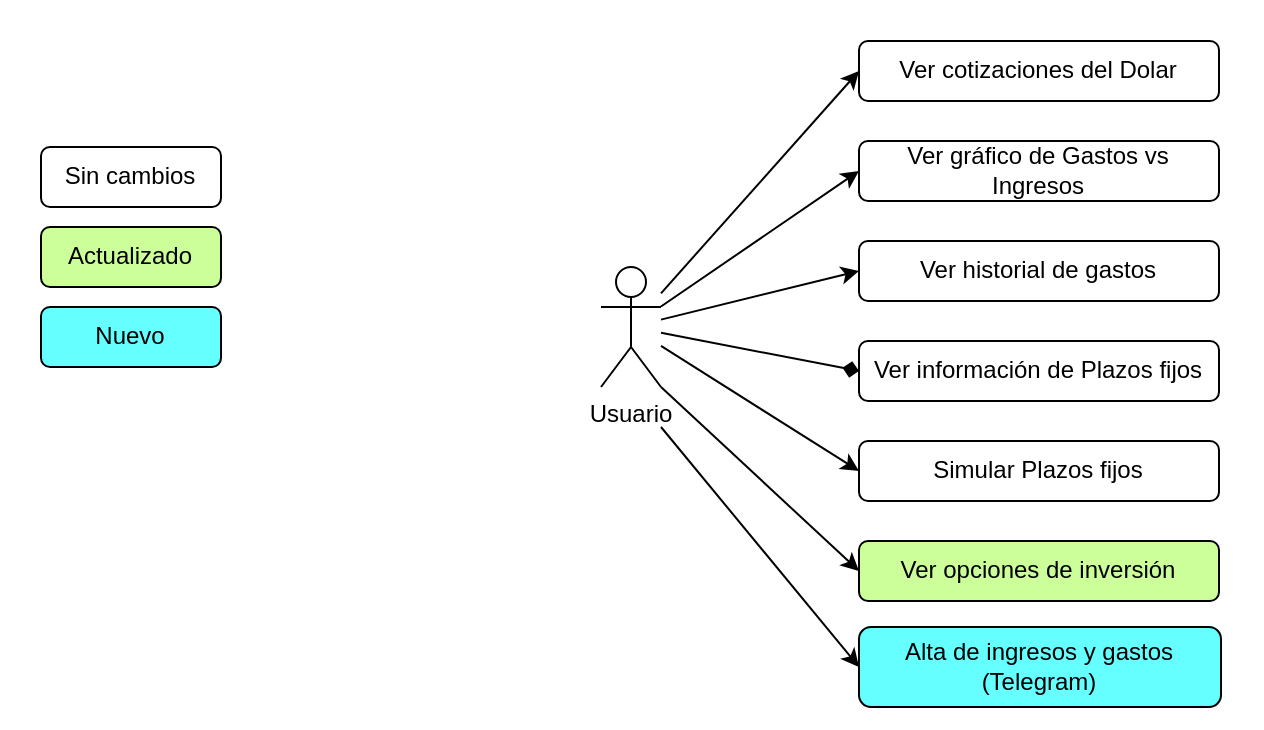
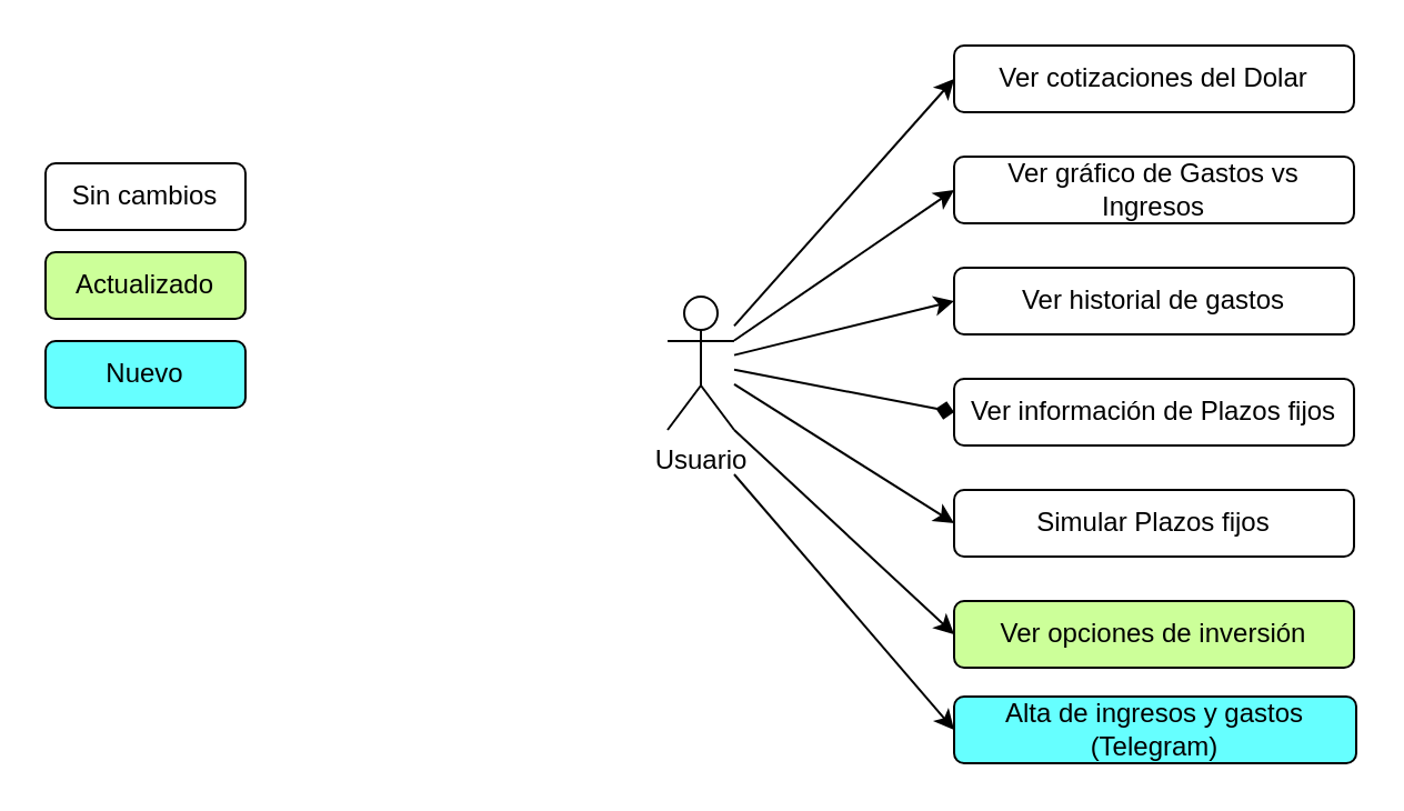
  <mxCell id="0" />
  <mxCell id="1" parent="0" />
  <mxCell id="2" style="rounded=0;orthogonalLoop=1;jettySize=auto;html=1;entryX=0;entryY=0.5;entryDx=0;entryDy=0;" edge="1" parent="1" target="19"><mxGeometry relative="1" as="geometry"><mxPoint x="330" y="213" as="sourcePoint" /></mxGeometry></mxCell>
  <mxCell id="3" value="&lt;div&gt;Usuario&lt;/div&gt;" style="shape=umlActor;verticalLabelPosition=bottom;verticalAlign=top;html=1;outlineConnect=0;" vertex="1" parent="1"><mxGeometry x="300" y="133" width="30" height="60" as="geometry" /></mxCell>
  <mxCell id="4" value="Ver gráfico de Gastos vs Ingresos" style="rounded=1;whiteSpace=wrap;html=1;" vertex="1" parent="1"><mxGeometry x="429" y="70" width="180" height="30" as="geometry" /></mxCell>
  <mxCell id="5" value="Ver cotizaciones del Dolar" style="rounded=1;whiteSpace=wrap;html=1;" vertex="1" parent="1"><mxGeometry x="429" y="20" width="180" height="30" as="geometry" /></mxCell>
  <mxCell id="6" value="Ver información de Plazos fijos" style="rounded=1;whiteSpace=wrap;html=1;" vertex="1" parent="1"><mxGeometry x="429" y="170" width="180" height="30" as="geometry" /></mxCell>
  <mxCell id="7" value="Simular Plazos fijos" style="rounded=1;whiteSpace=wrap;html=1;" vertex="1" parent="1"><mxGeometry x="429" y="220" width="180" height="30" as="geometry" /></mxCell>
  <mxCell id="8" value="Ver historial de gastos" style="rounded=1;whiteSpace=wrap;html=1;" vertex="1" parent="1"><mxGeometry x="429" y="120" width="180" height="30" as="geometry" /></mxCell>
  <mxCell id="9" value="" style="endArrow=classic;html=1;rounded=0;entryX=0;entryY=0.5;entryDx=0;entryDy=0;" edge="1" parent="1" source="3" target="5"><mxGeometry width="50" height="50" relative="1" as="geometry"><mxPoint x="559" y="200" as="sourcePoint" /><mxPoint x="609" y="150" as="targetPoint" /></mxGeometry></mxCell>
  <mxCell id="10" value="" style="endArrow=classic;html=1;rounded=0;entryX=0;entryY=0.5;entryDx=0;entryDy=0;" edge="1" parent="1" source="3" target="4"><mxGeometry width="50" height="50" relative="1" as="geometry"><mxPoint x="559" y="200" as="sourcePoint" /><mxPoint x="609" y="150" as="targetPoint" /></mxGeometry></mxCell>
  <mxCell id="11" value="" style="endArrow=classic;html=1;rounded=0;entryX=0;entryY=0.5;entryDx=0;entryDy=0;" edge="1" parent="1" source="3" target="8"><mxGeometry width="50" height="50" relative="1" as="geometry"><mxPoint x="559" y="200" as="sourcePoint" /><mxPoint x="609" y="150" as="targetPoint" /></mxGeometry></mxCell>
  <mxCell id="12" value="" style="endArrow=diamond;html=1;rounded=0;entryX=0;entryY=0.5;entryDx=0;entryDy=0;" edge="1" parent="1" source="3" target="6"><mxGeometry width="50" height="50" relative="1" as="geometry"><mxPoint x="559" y="200" as="sourcePoint" /><mxPoint x="609" y="150" as="targetPoint" /></mxGeometry></mxCell>
  <mxCell id="13" value="" style="endArrow=classic;html=1;rounded=0;entryX=0;entryY=0.5;entryDx=0;entryDy=0;" edge="1" parent="1" source="3" target="7"><mxGeometry width="50" height="50" relative="1" as="geometry"><mxPoint x="559" y="200" as="sourcePoint" /><mxPoint x="609" y="150" as="targetPoint" /></mxGeometry></mxCell>
  <mxCell id="14" value="Ver opciones de inversión" style="rounded=1;whiteSpace=wrap;html=1;fillColor=#CCFF99;" vertex="1" parent="1"><mxGeometry x="429" y="270" width="180" height="30" as="geometry" /></mxCell>
  <mxCell id="15" value="" style="endArrow=classic;html=1;rounded=0;entryX=0;entryY=0.5;entryDx=0;entryDy=0;exitX=1;exitY=1;exitDx=0;exitDy=0;exitPerimeter=0;" edge="1" parent="1" source="3" target="14"><mxGeometry width="50" height="50" relative="1" as="geometry"><mxPoint x="349" y="146.429" as="sourcePoint" /><mxPoint x="439" y="245" as="targetPoint" /></mxGeometry></mxCell>
  <mxCell id="16" value="Actualizado" style="rounded=1;whiteSpace=wrap;html=1;fillColor=#CCFF99;" vertex="1" parent="1"><mxGeometry x="20" y="113" width="90" height="30" as="geometry" /></mxCell>
  <mxCell id="17" value="Sin cambios" style="rounded=1;whiteSpace=wrap;html=1;fillColor=#FFFFFF;" vertex="1" parent="1"><mxGeometry x="20" y="73" width="90" height="30" as="geometry" /></mxCell>
  <mxCell id="18" value="Nuevo" style="rounded=1;whiteSpace=wrap;html=1;fillColor=#66FFFF;" vertex="1" parent="1"><mxGeometry x="20" y="153" width="90" height="30" as="geometry" /></mxCell>
- <mxCell id="19" value="Alta de ingresos y gastos (Telegram)" style="rounded=1;whiteSpace=wrap;html=1;fillColor=#66FFFF;" vertex="1" parent="1"><mxGeometry x="429" y="313" width="181" height="40" as="geometry" /></mxCell>
+ <mxCell id="19" value="Alta de ingresos y gastos (Telegram)" style="rounded=1;whiteSpace=wrap;html=1;fillColor=#66FFFF;" vertex="1" parent="1"><mxGeometry x="429" y="313" width="181" height="30" as="geometry" /></mxCell>
